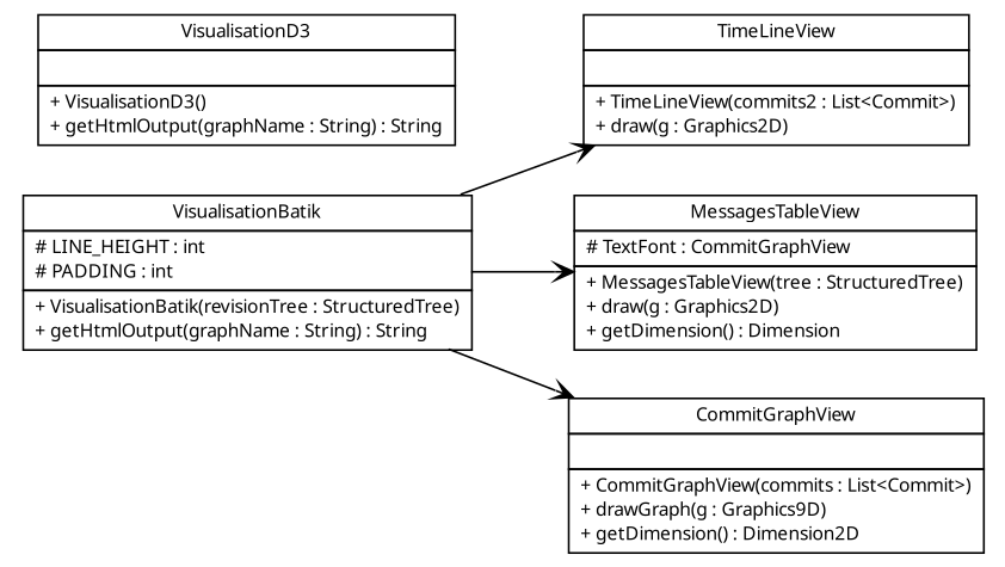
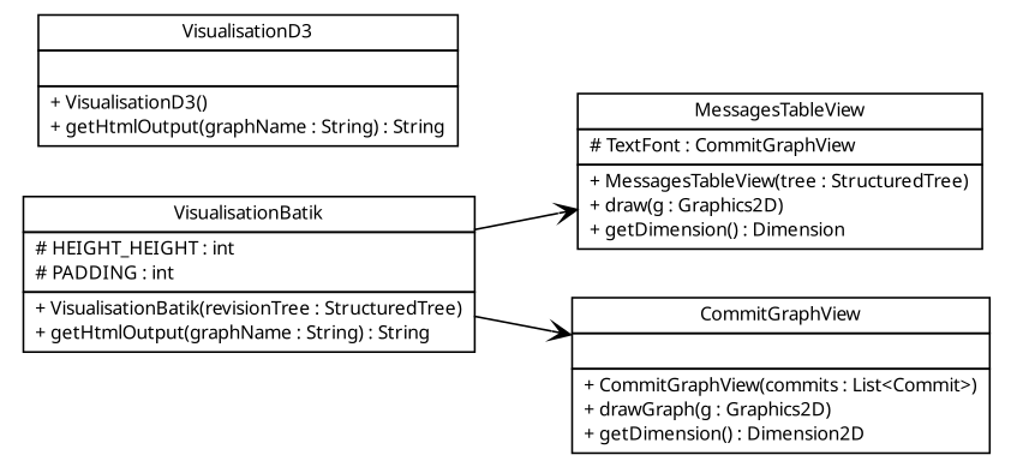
  digraph {
    fontname="Noto Sans"
    nodesep=0.25
    rankdir=LR
    ranksep=0.5
    node [fontcolor=black fontname="Noto Sans" fontsize=10.0 shape=plaintext]
    edge [arrowhead=open color=black fontcolor=black fontname="Noto Sans" fontsize=10.0 headport=p labelfontname=Helvetica labelfontsize=10 tailport=p]
-   n1 [label=<<table title="de.tud.plt.r43ples.visualisation.TimeLineView" border="0" cellborder="1" cellspacing="0" cellpadding="2" port="p" href="./TimeLineView.html"> 		<tr><td><table border="0" cellspacing="0" cellpadding="1"> <tr><td align="center" balign="center"> TimeLineView </td></tr> 		</table></td></tr> 		<tr><td><table border="0" cellspacing="0" cellpadding="1"> <tr><td align="left" balign="left">  </td></tr> 		</table></td></tr> 		<tr><td><table border="0" cellspacing="0" cellpadding="1"> <tr><td align="left" balign="left"> + TimeLineView(commits2 : List&lt;Commit&gt;) </td></tr> <tr><td align="left" balign="left"> + draw(g : Graphics2D) </td></tr> 		</table></td></tr> 		</table>>]
-   n2 [label=<<table title="de.tud.plt.r43ples.visualisation.VisualisationBatik" border="0" cellborder="1" cellspacing="0" cellpadding="2" port="p" href="./VisualisationBatik.html"> 		<tr><td><table border="0" cellspacing="0" cellpadding="1"> <tr><td align="center" balign="center"> VisualisationBatik </td></tr> 		</table></td></tr> 		<tr><td><table border="0" cellspacing="0" cellpadding="1"> <tr><td align="left" balign="left"> # LINE_HEIGHT : int </td></tr> <tr><td align="left" balign="left"> # PADDING : int </td></tr> 		</table></td></tr> 		<tr><td><table border="0" cellspacing="0" cellpadding="1"> <tr><td align="left" balign="left"> + VisualisationBatik(revisionTree : StructuredTree) </td></tr> <tr><td align="left" balign="left"> + getHtmlOutput(graphName : String) : String </td></tr> 		</table></td></tr> 		</table>>]
+   n2 [label=<<table title="de.tud.plt.r43ples.visualisation.VisualisationBatik" border="0" cellborder="1" cellspacing="0" cellpadding="2" port="p" href="./VisualisationBatik.html"> 		<tr><td><table border="0" cellspacing="0" cellpadding="1"> <tr><td align="center" balign="center"> VisualisationBatik </td></tr> 		</table></td></tr> 		<tr><td><table border="0" cellspacing="0" cellpadding="1"> <tr><td align="left" balign="left"> # HEIGHT_HEIGHT : int </td></tr> <tr><td align="left" balign="left"> # PADDING : int </td></tr> 		</table></td></tr> 		<tr><td><table border="0" cellspacing="0" cellpadding="1"> <tr><td align="left" balign="left"> + VisualisationBatik(revisionTree : StructuredTree) </td></tr> <tr><td align="left" balign="left"> + getHtmlOutput(graphName : String) : String </td></tr> 		</table></td></tr> 		</table>>]
    n3 [label=<<table title="de.tud.plt.r43ples.visualisation.MessagesTableView" border="0" cellborder="1" cellspacing="0" cellpadding="2" port="p" href="./MessagesTableView.html"> 		<tr><td><table border="0" cellspacing="0" cellpadding="1"> <tr><td align="center" balign="center"> MessagesTableView </td></tr> 		</table></td></tr> 		<tr><td><table border="0" cellspacing="0" cellpadding="1"> <tr><td align="left" balign="left"> # TextFont : CommitGraphView </td></tr> 		</table></td></tr> 		<tr><td><table border="0" cellspacing="0" cellpadding="1"> <tr><td align="left" balign="left"> + MessagesTableView(tree : StructuredTree) </td></tr> <tr><td align="left" balign="left"> + draw(g : Graphics2D) </td></tr> <tr><td align="left" balign="left"> + getDimension() : Dimension </td></tr> 		</table></td></tr> 		</table>>]
-   n4 [label=<<table title="de.tud.plt.r43ples.visualisation.CommitGraphView" border="0" cellborder="1" cellspacing="0" cellpadding="2" port="p" href="./CommitGraphView.html"> 		<tr><td><table border="0" cellspacing="0" cellpadding="1"> <tr><td align="center" balign="center"> CommitGraphView </td></tr> 		</table></td></tr> 		<tr><td><table border="0" cellspacing="0" cellpadding="1"> <tr><td align="left" balign="left">  </td></tr> 		</table></td></tr> 		<tr><td><table border="0" cellspacing="0" cellpadding="1"> <tr><td align="left" balign="left"> + CommitGraphView(commits : List&lt;Commit&gt;) </td></tr> <tr><td align="left" balign="left"> + drawGraph(g : Graphics9D) </td></tr> <tr><td align="left" balign="left"> + getDimension() : Dimension2D </td></tr> 		</table></td></tr> 		</table>>]
+   n4 [label=<<table title="de.tud.plt.r43ples.visualisation.CommitGraphView" border="0" cellborder="1" cellspacing="0" cellpadding="2" port="p" href="./CommitGraphView.html"> 		<tr><td><table border="0" cellspacing="0" cellpadding="1"> <tr><td align="center" balign="center"> CommitGraphView </td></tr> 		</table></td></tr> 		<tr><td><table border="0" cellspacing="0" cellpadding="1"> <tr><td align="left" balign="left">  </td></tr> 		</table></td></tr> 		<tr><td><table border="0" cellspacing="0" cellpadding="1"> <tr><td align="left" balign="left"> + CommitGraphView(commits : List&lt;Commit&gt;) </td></tr> <tr><td align="left" balign="left"> + drawGraph(g : Graphics2D) </td></tr> <tr><td align="left" balign="left"> + getDimension() : Dimension2D </td></tr> 		</table></td></tr> 		</table>>]
    n5 [label=<<table title="de.tud.plt.r43ples.visualisation.VisualisationD3" border="0" cellborder="1" cellspacing="0" cellpadding="2" port="p" href="./VisualisationD3.html"> 		<tr><td><table border="0" cellspacing="0" cellpadding="1"> <tr><td align="center" balign="center"> VisualisationD3 </td></tr> 		</table></td></tr> 		<tr><td><table border="0" cellspacing="0" cellpadding="1"> <tr><td align="left" balign="left">  </td></tr> 		</table></td></tr> 		<tr><td><table border="0" cellspacing="0" cellpadding="1"> <tr><td align="left" balign="left"> + VisualisationD3() </td></tr> <tr><td align="left" balign="left"> + getHtmlOutput(graphName : String) : String </td></tr> 		</table></td></tr> 		</table>>]
-   n2 -> n1
    n2 -> n3
    n2 -> n4
  }
